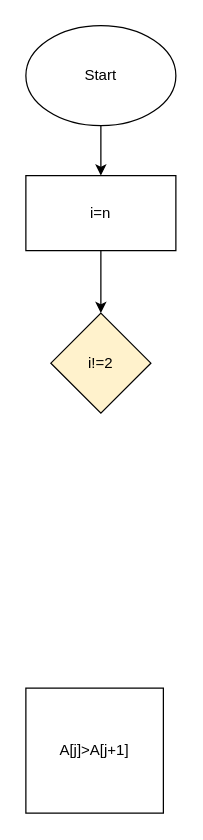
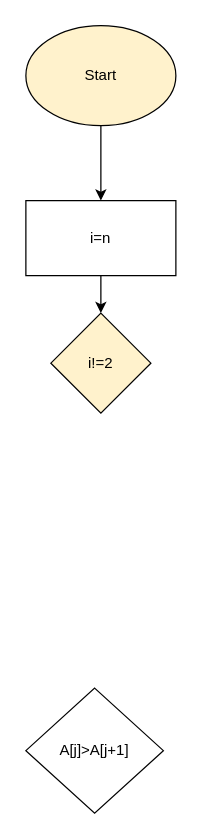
  <mxCell id="0" />
  <mxCell id="1" parent="0" />
  <mxCell id="2" style="edgeStyle=orthogonalEdgeStyle;rounded=0;orthogonalLoop=1;jettySize=auto;html=1;" edge="1" parent="1" source="3" target="5"><mxGeometry relative="1" as="geometry" /></mxCell>
- <mxCell id="3" value="Start" style="ellipse;whiteSpace=wrap;html=1;" vertex="1" parent="1"><mxGeometry x="20" y="20" width="120" height="80" as="geometry" /></mxCell>
+ <mxCell id="3" value="Start" style="ellipse;whiteSpace=wrap;html=1;fillColor=#fff2cc;" vertex="1" parent="1"><mxGeometry x="20" y="20" width="120" height="80" as="geometry" /></mxCell>
  <mxCell id="4" style="edgeStyle=orthogonalEdgeStyle;rounded=0;orthogonalLoop=1;jettySize=auto;html=1;" edge="1" parent="1" source="5" target="6"><mxGeometry relative="1" as="geometry" /></mxCell>
- <mxCell id="5" value="i=n" style="rounded=0;whiteSpace=wrap;html=1;" vertex="1" parent="1"><mxGeometry x="20" y="140" width="120" height="60" as="geometry" /></mxCell>
+ <mxCell id="5" value="i=n" style="rounded=0;whiteSpace=wrap;html=1;" vertex="1" parent="1"><mxGeometry x="20" y="160" width="120" height="60" as="geometry" /></mxCell>
  <mxCell id="6" value="i!=2" style="rhombus;whiteSpace=wrap;html=1;fillColor=#fff2cc;" vertex="1" parent="1"><mxGeometry x="40" y="250" width="80" height="80" as="geometry" /></mxCell>
- <mxCell id="7" value="A[j]&amp;gt;A[j+1]" style="whiteSpace=wrap;html=1;rounded=0;" vertex="1" parent="1"><mxGeometry x="20" y="550" width="110" height="100" as="geometry" /></mxCell>
+ <mxCell id="7" value="A[j]&amp;gt;A[j+1]" style="rhombus;whiteSpace=wrap;html=1;" vertex="1" parent="1"><mxGeometry x="20" y="550" width="110" height="100" as="geometry" /></mxCell>
